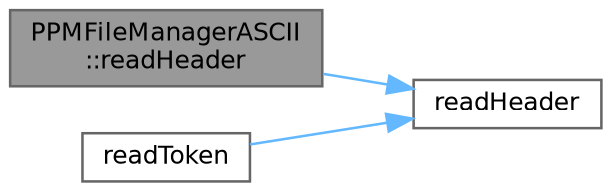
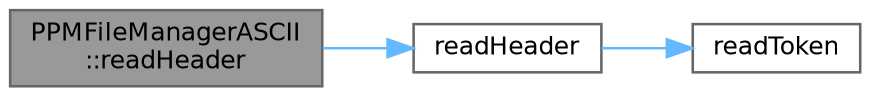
  digraph {
    rankdir=LR
    node [color=grey40 fillcolor=white fontname=Helvetica fontsize=10 shape=box style=filled]
    edge [color=steelblue1 fontname=Helvetica fontsize=10 labelfontname=Helvetica labelfontsize=10 style=solid]
    n1 [color=gray40 fillcolor=grey60 fontcolor=black height=0.2 label="PPMFileManagerASCII\l::readHeader" width=0.4]
    n2 [height=0.2 label=readHeader width=0.4]
    n3 [height=0.2 label=readToken width=0.4]
    n1 -> n2
-   n3 -> n2
+   n2 -> n3
  }
